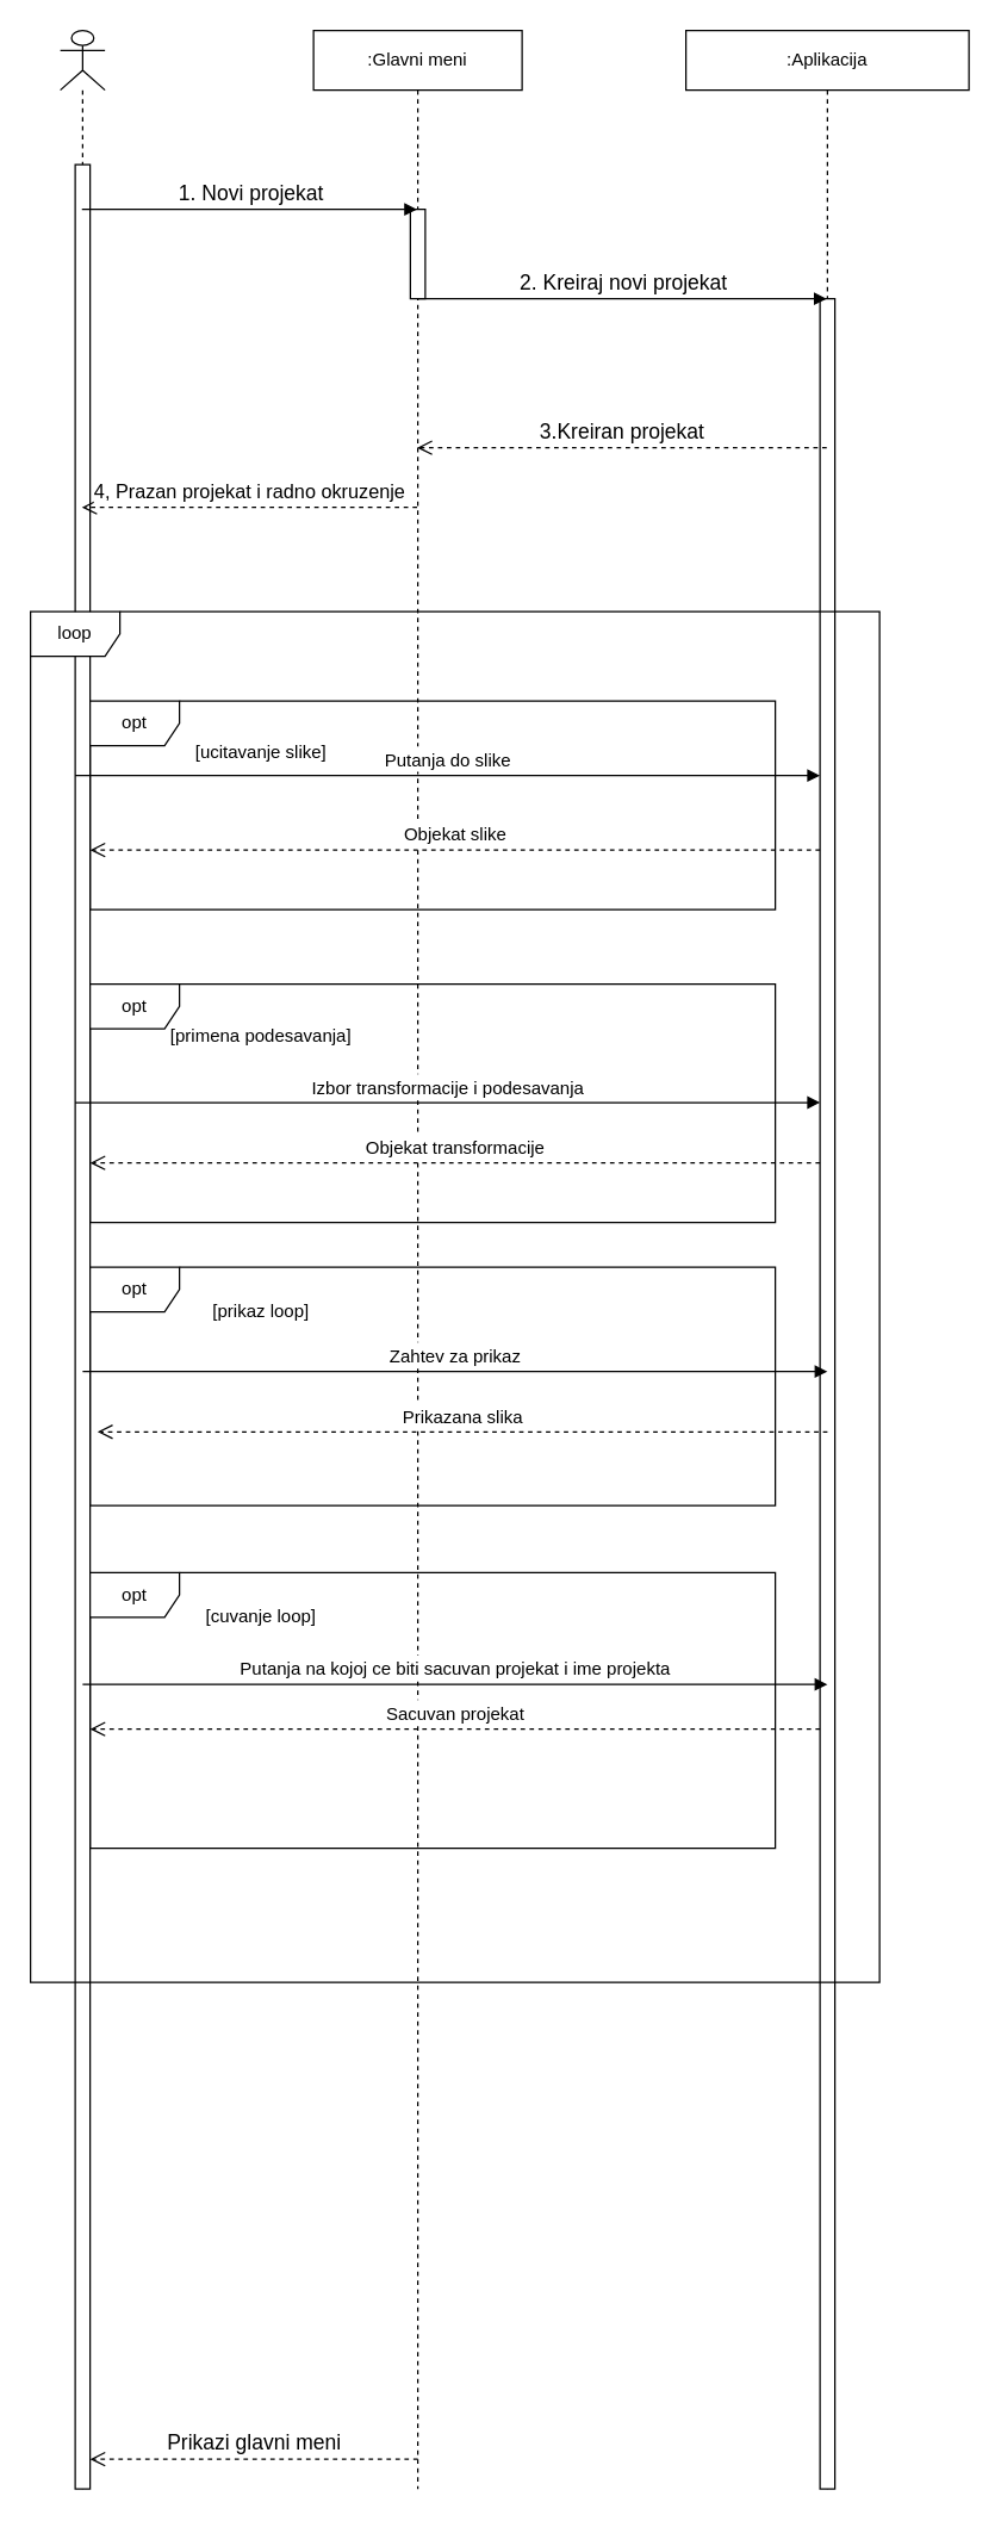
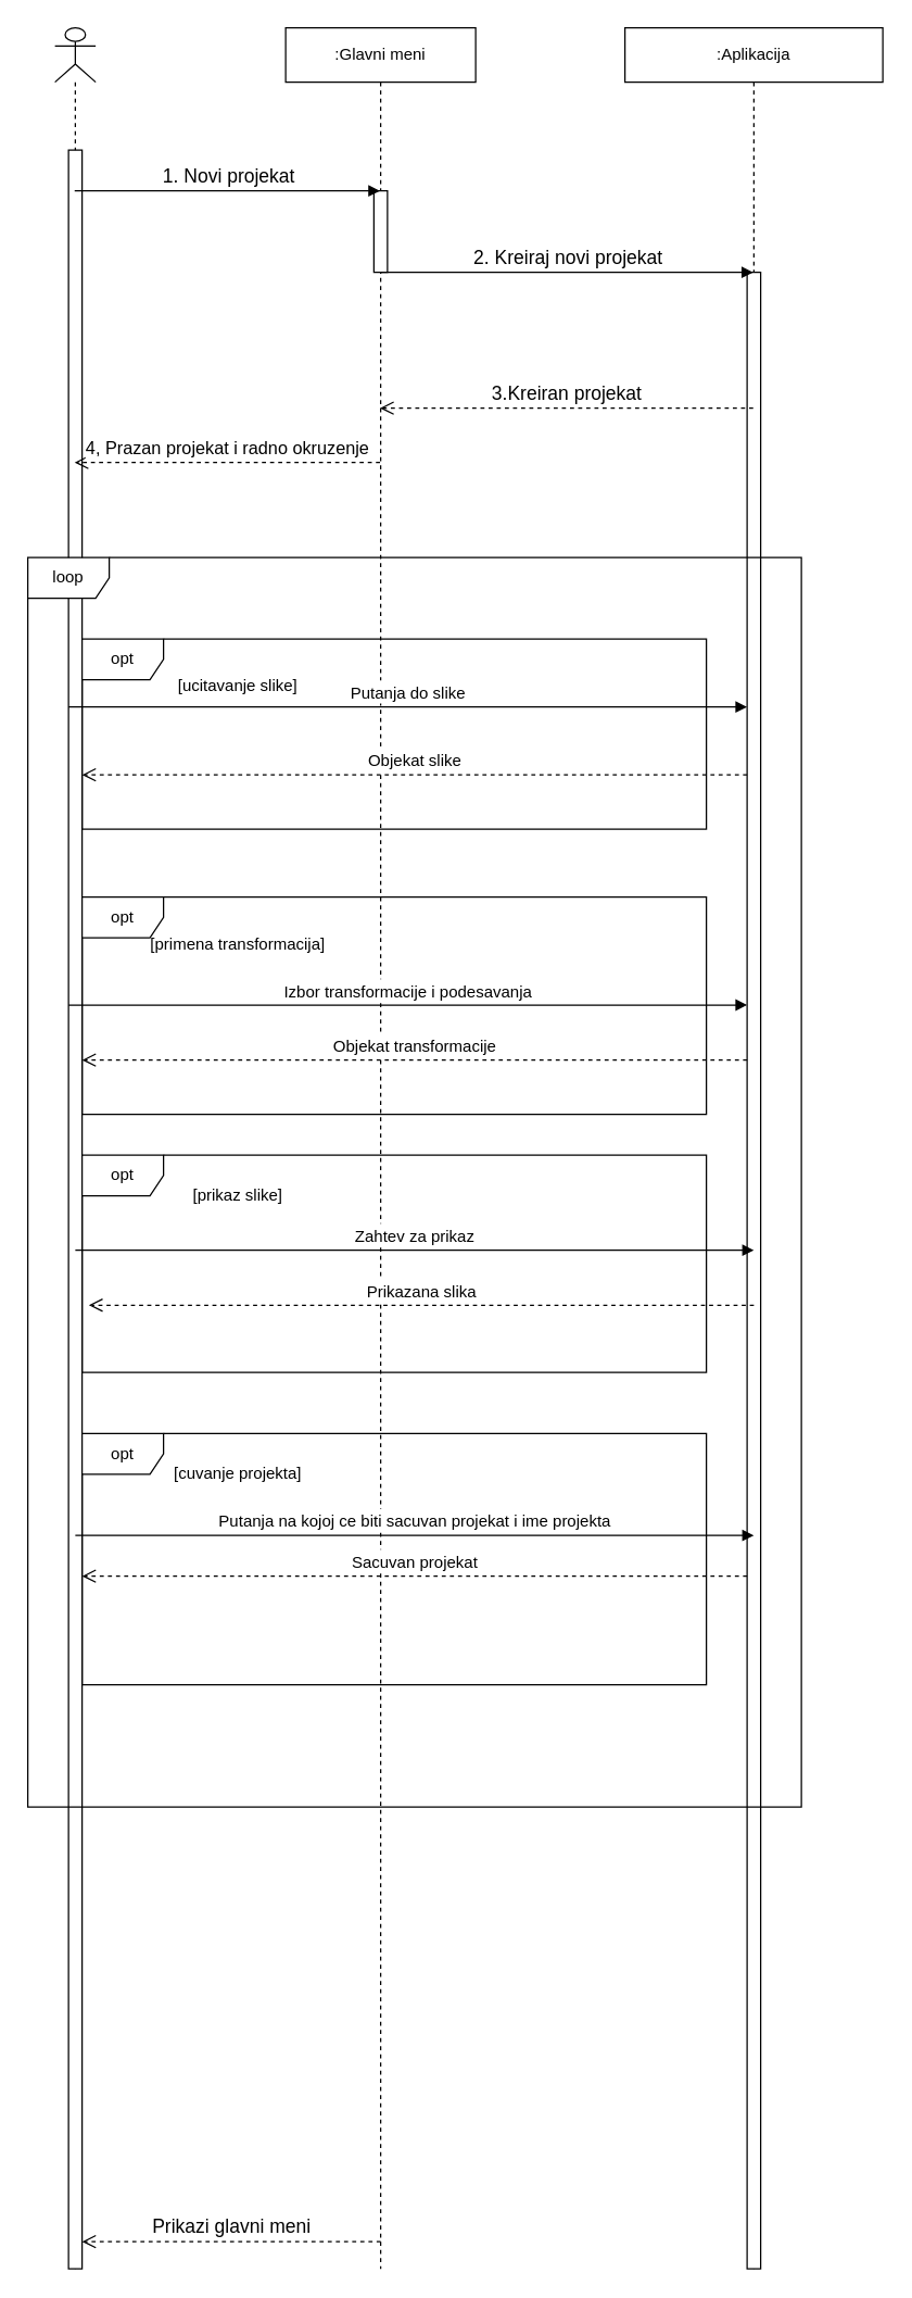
  <mxCell id="0" />
  <mxCell id="1" parent="0" />
  <mxCell id="2" value="" style="shape=umlLifeline;participant=umlActor;perimeter=lifelinePerimeter;whiteSpace=wrap;html=1;container=1;collapsible=0;recursiveResize=0;verticalAlign=top;spacingTop=36;outlineConnect=0;" parent="1" vertex="1"><mxGeometry x="40" y="20" width="30" height="1650" as="geometry" /></mxCell>
  <mxCell id="3" value="" style="html=1;points=[];perimeter=orthogonalPerimeter;" parent="2" vertex="1"><mxGeometry x="10" y="90" width="10" height="1560" as="geometry" /></mxCell>
  <mxCell id="4" value=":Glavni meni" style="shape=umlLifeline;perimeter=lifelinePerimeter;whiteSpace=wrap;html=1;container=1;collapsible=0;recursiveResize=0;outlineConnect=0;" parent="1" vertex="1"><mxGeometry x="210" y="20" width="140" height="1650" as="geometry" /></mxCell>
  <mxCell id="5" value="" style="html=1;points=[];perimeter=orthogonalPerimeter;" parent="4" vertex="1"><mxGeometry x="65" y="120" width="10" height="60" as="geometry" /></mxCell>
  <mxCell id="6" value="Prikazi glavni meni" style="html=1;verticalAlign=bottom;endArrow=open;dashed=1;endSize=8;rounded=0;fontSize=14;" parent="4" edge="1"><mxGeometry relative="1" as="geometry"><mxPoint x="70" y="1630" as="sourcePoint" /><mxPoint x="-150" y="1630" as="targetPoint" /></mxGeometry></mxCell>
  <mxCell id="7" value="1. Novi projekat" style="html=1;verticalAlign=bottom;endArrow=block;rounded=0;fontSize=14;" parent="1" source="2" target="4" edge="1"><mxGeometry width="80" relative="1" as="geometry"><mxPoint x="320" y="420" as="sourcePoint" /><mxPoint x="480" y="460" as="targetPoint" /><Array as="points"><mxPoint x="130" y="140" /></Array></mxGeometry></mxCell>
  <mxCell id="8" value=":Aplikacija&lt;br&gt;" style="shape=umlLifeline;perimeter=lifelinePerimeter;whiteSpace=wrap;html=1;container=1;collapsible=0;recursiveResize=0;outlineConnect=0;" parent="1" vertex="1"><mxGeometry x="460" y="20" width="190" height="1650" as="geometry" /></mxCell>
  <mxCell id="9" value="" style="html=1;points=[];perimeter=orthogonalPerimeter;fontSize=12;" parent="8" vertex="1"><mxGeometry x="90" y="180" width="10" height="1470" as="geometry" /></mxCell>
  <mxCell id="10" value="2. Kreiraj novi projekat" style="html=1;verticalAlign=bottom;endArrow=block;rounded=0;fontSize=14;" parent="1" source="4" target="8" edge="1"><mxGeometry width="80" relative="1" as="geometry"><mxPoint x="320" y="400" as="sourcePoint" /><mxPoint x="400" y="400" as="targetPoint" /><Array as="points"><mxPoint x="280" y="200" /></Array></mxGeometry></mxCell>
  <mxCell id="11" value="&lt;font style=&quot;font-size: 13px;&quot;&gt;4, Prazan projekat i radno okruzenje&lt;/font&gt;" style="html=1;verticalAlign=bottom;endArrow=open;dashed=1;endSize=8;rounded=0;fontSize=12;" parent="1" source="4" target="2" edge="1"><mxGeometry relative="1" as="geometry"><mxPoint x="230" y="370" as="sourcePoint" /><mxPoint x="320" y="390" as="targetPoint" /><Array as="points"><mxPoint x="240" y="340" /></Array></mxGeometry></mxCell>
  <mxCell id="12" value="3.Kreiran projekat" style="html=1;verticalAlign=bottom;endArrow=open;dashed=1;endSize=8;rounded=0;fontSize=14;" parent="1" source="8" target="4" edge="1"><mxGeometry relative="1" as="geometry"><mxPoint x="455.5" y="350" as="sourcePoint" /><mxPoint x="250" y="350" as="targetPoint" /><Array as="points"><mxPoint x="370" y="300" /></Array></mxGeometry></mxCell>
  <mxCell id="13" value="loop" style="shape=umlFrame;whiteSpace=wrap;html=1;fontSize=12;" parent="1" vertex="1"><mxGeometry x="20" y="410" width="570" height="920" as="geometry" /></mxCell>
  <mxCell id="14" value="opt&lt;br&gt;" style="shape=umlFrame;whiteSpace=wrap;html=1;fontSize=12;" parent="1" vertex="1"><mxGeometry x="60" y="470" width="460" height="140" as="geometry" /></mxCell>
  <mxCell id="15" value="[ucitavanje slike]&lt;br&gt;" style="text;html=1;strokeColor=none;fillColor=none;align=center;verticalAlign=middle;whiteSpace=wrap;rounded=0;fontSize=12;" parent="1" vertex="1"><mxGeometry x="120" y="490" width="110" height="30" as="geometry" /></mxCell>
  <mxCell id="16" value="opt&lt;br&gt;" style="shape=umlFrame;whiteSpace=wrap;html=1;fontSize=12;" parent="1" vertex="1"><mxGeometry x="60" y="660" width="460" height="160" as="geometry" /></mxCell>
- <mxCell id="17" value="[primena podesavanja]" style="text;html=1;strokeColor=none;fillColor=none;align=center;verticalAlign=middle;whiteSpace=wrap;rounded=0;fontSize=12;" parent="1" vertex="1"><mxGeometry x="100" y="680" width="150" height="30" as="geometry" /></mxCell>
+ <mxCell id="17" value="[primena transformacija]" style="text;html=1;strokeColor=none;fillColor=none;align=center;verticalAlign=middle;whiteSpace=wrap;rounded=0;fontSize=12;" parent="1" vertex="1"><mxGeometry x="100" y="680" width="150" height="30" as="geometry" /></mxCell>
  <mxCell id="18" value="opt&lt;br&gt;" style="shape=umlFrame;whiteSpace=wrap;html=1;fontSize=12;" parent="1" vertex="1"><mxGeometry x="60" y="850" width="460" height="160" as="geometry" /></mxCell>
- <mxCell id="19" value="[prikaz loop]" style="text;html=1;strokeColor=none;fillColor=none;align=center;verticalAlign=middle;whiteSpace=wrap;rounded=0;fontSize=12;" parent="1" vertex="1"><mxGeometry x="100" y="865" width="150" height="30" as="geometry" /></mxCell>
+ <mxCell id="19" value="[prikaz slike]" style="text;html=1;strokeColor=none;fillColor=none;align=center;verticalAlign=middle;whiteSpace=wrap;rounded=0;fontSize=12;" parent="1" vertex="1"><mxGeometry x="100" y="865" width="150" height="30" as="geometry" /></mxCell>
  <mxCell id="20" value="opt&lt;br&gt;" style="shape=umlFrame;whiteSpace=wrap;html=1;fontSize=12;" parent="1" vertex="1"><mxGeometry x="60" y="1055" width="460" height="185" as="geometry" /></mxCell>
- <mxCell id="21" value="[cuvanje loop]" style="text;html=1;strokeColor=none;fillColor=none;align=center;verticalAlign=middle;whiteSpace=wrap;rounded=0;fontSize=12;" parent="1" vertex="1"><mxGeometry x="100" y="1070" width="150" height="30" as="geometry" /></mxCell>
+ <mxCell id="21" value="[cuvanje projekta]" style="text;html=1;strokeColor=none;fillColor=none;align=center;verticalAlign=middle;whiteSpace=wrap;rounded=0;fontSize=12;" parent="1" vertex="1"><mxGeometry x="100" y="1070" width="150" height="30" as="geometry" /></mxCell>
  <mxCell id="22" value="&lt;font style=&quot;font-size: 12px;&quot;&gt;Putanja do slike&lt;br&gt;&lt;/font&gt;" style="html=1;verticalAlign=bottom;endArrow=block;rounded=0;fontSize=14;" parent="1" edge="1"><mxGeometry width="80" relative="1" as="geometry"><mxPoint x="50" y="520" as="sourcePoint" /><mxPoint x="550" y="520" as="targetPoint" /><Array as="points"><mxPoint x="50.5" y="520" /><mxPoint x="550" y="520" /></Array></mxGeometry></mxCell>
  <mxCell id="23" value="&lt;font style=&quot;font-size: 12px;&quot;&gt;Objekat transformacije&lt;/font&gt;" style="html=1;verticalAlign=bottom;endArrow=open;dashed=1;endSize=8;rounded=0;fontSize=14;" parent="1" edge="1"><mxGeometry relative="1" as="geometry"><mxPoint x="550" y="780" as="sourcePoint" /><mxPoint x="60" y="780" as="targetPoint" /><Array as="points"><mxPoint x="380" y="780" /></Array></mxGeometry></mxCell>
  <mxCell id="24" value="&lt;font style=&quot;font-size: 12px;&quot;&gt;Izbor transformacije i podesavanja&lt;br&gt;&lt;/font&gt;" style="html=1;verticalAlign=bottom;endArrow=block;rounded=0;fontSize=14;" parent="1" edge="1"><mxGeometry width="80" relative="1" as="geometry"><mxPoint x="50" y="739.5" as="sourcePoint" /><mxPoint x="550" y="739.5" as="targetPoint" /><Array as="points"><mxPoint x="50.5" y="739.5" /><mxPoint x="550" y="739.5" /></Array></mxGeometry></mxCell>
  <mxCell id="25" value="&lt;font style=&quot;font-size: 12px;&quot;&gt;Objekat slike&lt;/font&gt;" style="html=1;verticalAlign=bottom;endArrow=open;dashed=1;endSize=8;rounded=0;fontSize=14;" parent="1" edge="1"><mxGeometry relative="1" as="geometry"><mxPoint x="550" y="570" as="sourcePoint" /><mxPoint x="60" y="570" as="targetPoint" /><Array as="points"><mxPoint x="390" y="570" /></Array></mxGeometry></mxCell>
  <mxCell id="26" value="&lt;font style=&quot;font-size: 12px;&quot;&gt;Prikazana slika&lt;/font&gt;" style="html=1;verticalAlign=bottom;endArrow=open;dashed=1;endSize=8;rounded=0;fontSize=14;" parent="1" edge="1"><mxGeometry relative="1" as="geometry"><mxPoint x="555" y="960.5" as="sourcePoint" /><mxPoint x="65" y="960.5" as="targetPoint" /><Array as="points"><mxPoint x="385" y="960.5" /></Array></mxGeometry></mxCell>
  <mxCell id="27" value="&lt;font style=&quot;font-size: 12px;&quot;&gt;Zahtev za prikaz&lt;br&gt;&lt;/font&gt;" style="html=1;verticalAlign=bottom;endArrow=block;rounded=0;fontSize=14;" parent="1" edge="1"><mxGeometry width="80" relative="1" as="geometry"><mxPoint x="55" y="920" as="sourcePoint" /><mxPoint x="555" y="920" as="targetPoint" /><Array as="points"><mxPoint x="55.5" y="920" /><mxPoint x="555" y="920" /></Array></mxGeometry></mxCell>
  <mxCell id="28" value="&lt;span style=&quot;font-size: 12px;&quot;&gt;Sacuvan projekat&lt;/span&gt;" style="html=1;verticalAlign=bottom;endArrow=open;dashed=1;endSize=8;rounded=0;fontSize=14;" parent="1" edge="1"><mxGeometry relative="1" as="geometry"><mxPoint x="550" y="1160" as="sourcePoint" /><mxPoint x="60" y="1160" as="targetPoint" /><Array as="points"><mxPoint x="380" y="1160" /></Array></mxGeometry></mxCell>
  <mxCell id="29" value="&lt;font style=&quot;font-size: 12px;&quot;&gt;Putanja na kojoj ce biti sacuvan projekat i ime projekta&lt;br&gt;&lt;/font&gt;" style="html=1;verticalAlign=bottom;endArrow=block;rounded=0;fontSize=14;" parent="1" edge="1"><mxGeometry width="80" relative="1" as="geometry"><mxPoint x="55" y="1130" as="sourcePoint" /><mxPoint x="555" y="1130" as="targetPoint" /><Array as="points"><mxPoint x="55.5" y="1130" /><mxPoint x="555" y="1130" /></Array></mxGeometry></mxCell>
